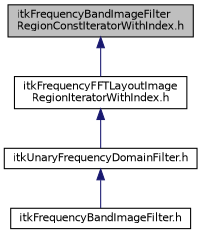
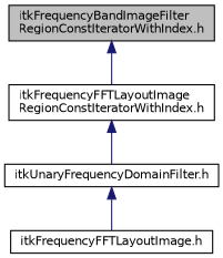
  digraph {
    node [color=black fillcolor=white fontname=Helvetica fontsize=10 shape=record style=filled]
    edge [color=midnightblue dir=back fontname=Helvetica fontsize=10 labelfontname=Helvetica labelfontsize=10 style=solid]
    n1 [fillcolor=grey75 fontcolor=black height=0.2 label="itkFrequencyBandImageFilter\lRegionConstIteratorWithIndex.h" width=0.4]
-   n2 [height=0.2 label="itkFrequencyFFTLayoutImage\lRegionIteratorWithIndex.h" width=0.4]
+   n2 [height=0.2 label="itkFrequencyFFTLayoutImage\lRegionConstIteratorWithIndex.h" width=0.4]
    n3 [height=0.2 label="itkUnaryFrequencyDomainFilter.h" width=0.4]
-   n4 [height=0.2 label="itkFrequencyBandImageFilter.h" width=0.4]
+   n4 [height=0.2 label="itkFrequencyFFTLayoutImage.h" width=0.4]
    n1 -> n2
    n2 -> n3
    n3 -> n4
  }
